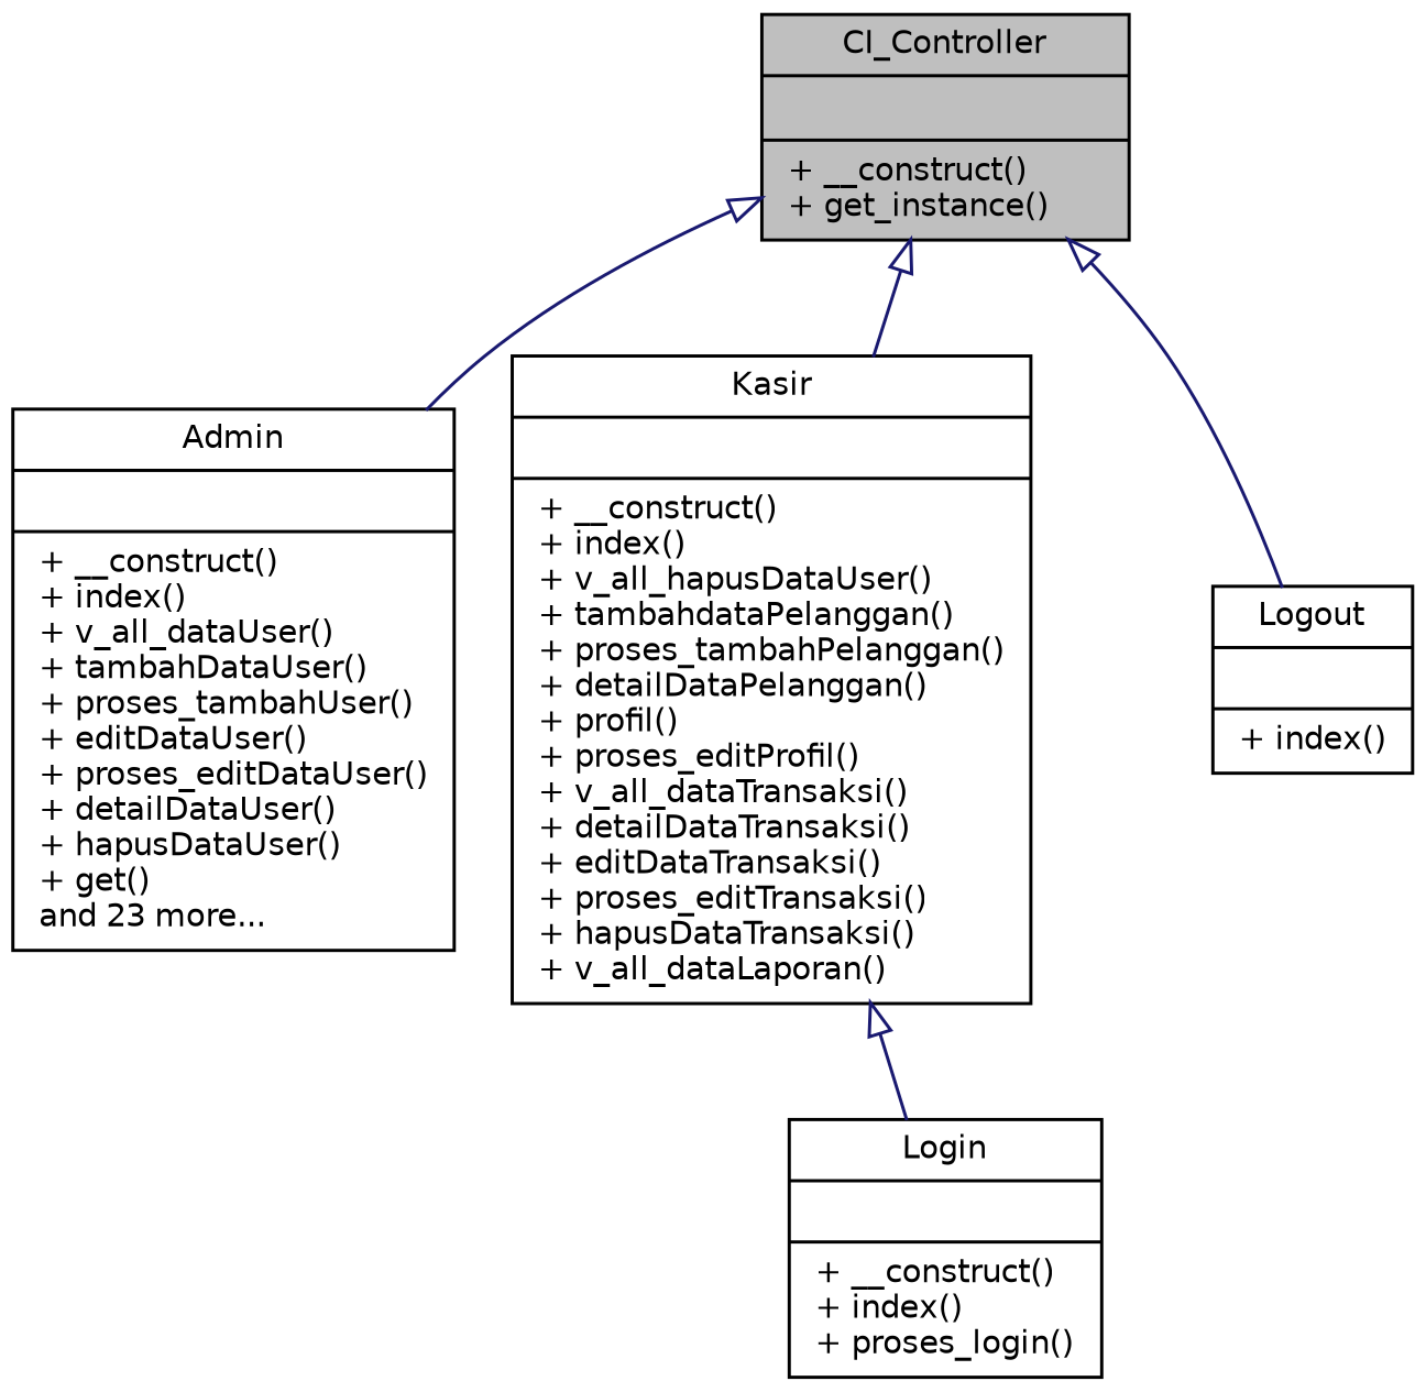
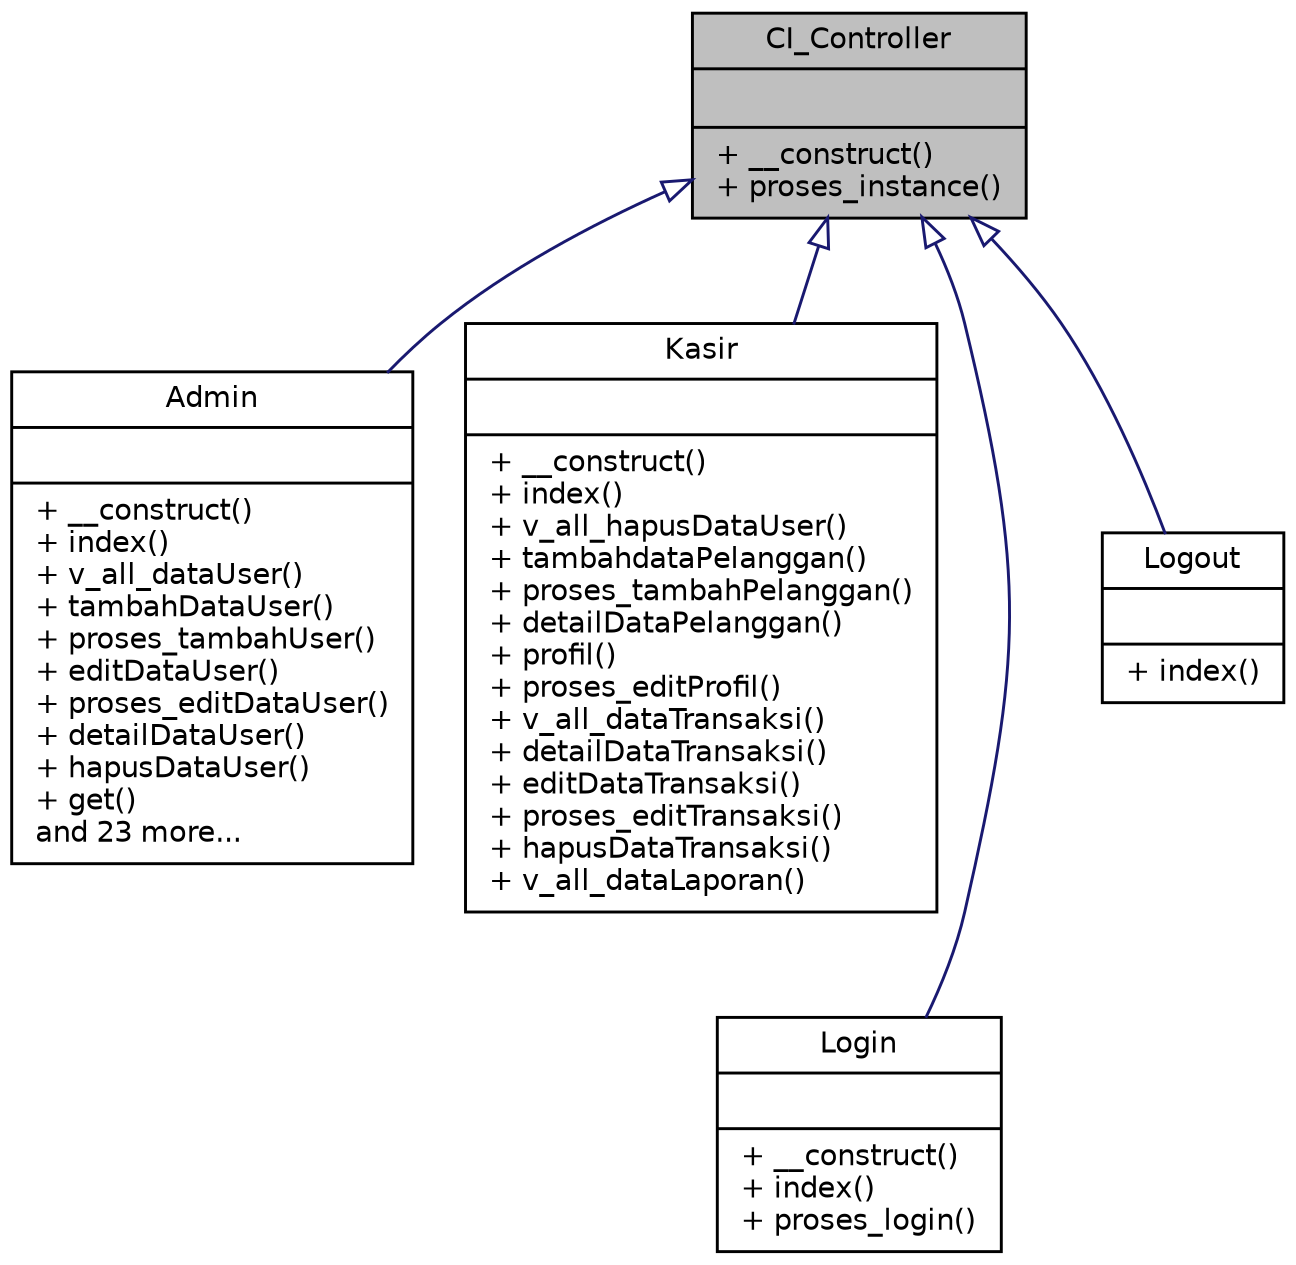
  digraph {
    node [color=black fillcolor=white fontname=Helvetica fontsize=10 shape=record style=filled]
    edge [arrowtail=onormal color=midnightblue dir=back fontname=Helvetica fontsize=10 labelfontname=Helvetica labelfontsize=10 style=solid]
-   n1 [fillcolor=grey75 fontcolor=black height=0.2 label="{CI_Controller\n||+ __construct()\l+ get_instance()\l}" width=0.4]
+   n1 [fillcolor=grey75 fontcolor=black height=0.2 label="{CI_Controller\n||+ __construct()\l+ proses_instance()\l}" width=0.4]
    n2 [height=0.2 label="{Admin\n||+ __construct()\l+ index()\l+ v_all_dataUser()\l+ tambahDataUser()\l+ proses_tambahUser()\l+ editDataUser()\l+ proses_editDataUser()\l+ detailDataUser()\l+ hapusDataUser()\l+ get()\land 23 more...\l}" width=0.4]
    n3 [height=0.2 label="{Kasir\n||+ __construct()\l+ index()\l+ v_all_hapusDataUser()\l+ tambahdataPelanggan()\l+ proses_tambahPelanggan()\l+ detailDataPelanggan()\l+ profil()\l+ proses_editProfil()\l+ v_all_dataTransaksi()\l+ detailDataTransaksi()\l+ editDataTransaksi()\l+ proses_editTransaksi()\l+ hapusDataTransaksi()\l+ v_all_dataLaporan()\l}" width=0.4]
    n4 [height=0.2 label="{Login\n||+ __construct()\l+ index()\l+ proses_login()\l}" width=0.4]
    n5 [height=0.2 label="{Logout\n||+ index()\l}" width=0.4]
    n1 -> n2
    n1 -> n3
-   n3 -> n4
+   n1 -> n4
    n1 -> n5
  }
